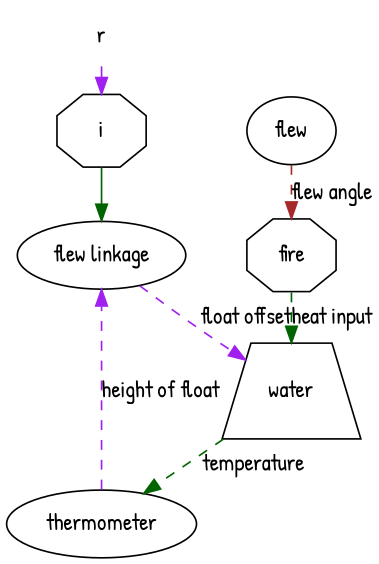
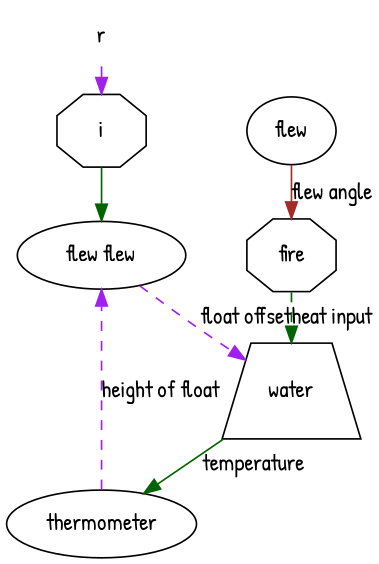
  digraph {
    fontname="Patrick Hand"
    nodesep=0.01
    ranksep=0.01
    node [fontname="Patrick Hand" shape=ellipse margin=0.1]
    edge [color=purple fontname="Patrick Hand" style=dashed]
    r [shape=none texlbl="desired temperature" margin=""]
    i [shape=octagon texlbl="length of riser"]
-   n3 [label="flew linkage"]
+   n3 [label="flew flew"]
    n4 [label=water shape=trapezium]
    n5 [label=flew]
    n6 [label=fire shape=octagon]
    n7 [label=thermometer]
    r -> i [style=solid]
    i -> n3 [color=darkgreen style=solid texlbl="reference height of float (flew half open)"]
    n3 -> n4 [label="float offset"]
-   n4 -> n7 [color=darkgreen label=temperature]
-   n5 -> n6 [color=brown label="flew angle"]
+   n4 -> n7 [color=darkgreen label=temperature style=solid]
+   n5 -> n6 [color=brown label="flew angle" style=solid]
    n6 -> n4 [color=darkgreen label="heat input"]
    n7 -> n3 [label="height of float" weight=5]
  }
